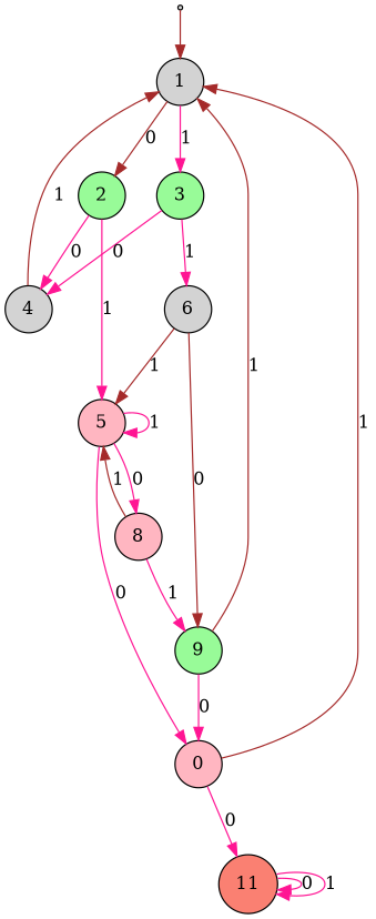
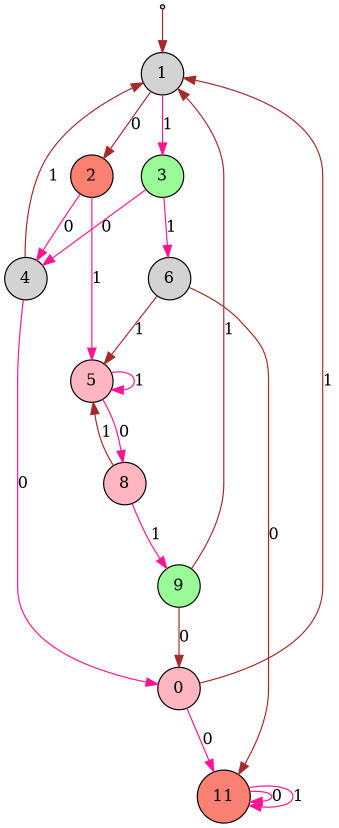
  digraph {
    node [fillcolor=lightgrey shape=circle style=filled]
    edge [color=deeppink]
    start [shape=point]
    1
-   2 [fillcolor=palegreen]
+   2 [fillcolor=salmon]
    3 [fillcolor=palegreen]
    4
    5 [fillcolor=lightpink]
    6
    n8 [fillcolor=lightpink label=0]
    8 [fillcolor=lightpink]
    9 [fillcolor=palegreen]
    n11 [fillcolor=salmon label=11]
    start -> 1 [color=brown]
    1 -> 2 [color=brown label=0]
    1 -> 3 [label=1]
    2 -> 4 [label=0]
    2 -> 5 [label=1]
    3 -> 4 [label=0]
    3 -> 6 [label=1]
    4 -> 1 [color=brown label=1]
-   5 -> n8 [label=0]
+   4 -> n8 [label=0]
    5 -> 5 [label=1]
    5 -> 8 [label=0]
    6 -> 5 [color=brown label=1]
-   6 -> 9 [color=brown label=0]
+   6 -> n11 [color=brown label=0]
    n8 -> 1 [color=brown label=1]
    n8 -> n11 [label=0]
    8 -> 5 [color=brown label=1]
    8 -> 9 [label=1]
    9 -> 1 [color=brown label=1]
-   9 -> n8 [label=0]
+   9 -> n8 [color=brown label=0]
    n11 -> n11 [label=0]
    n11 -> n11 [label=1]
  }
